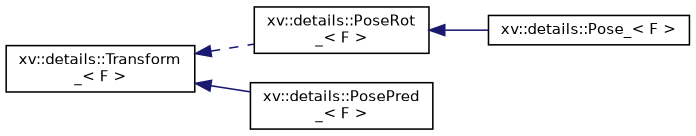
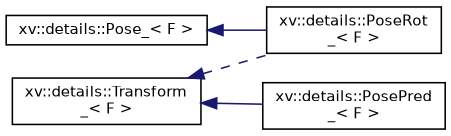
  digraph {
    rankdir=LR
    node [color=black fillcolor=white fontname=Helvetica fontsize=10 shape=record style=filled]
    edge [color=midnightblue dir=back fontname=Helvetica fontsize=10 labelfontname=Helvetica labelfontsize=10 style=solid]
    n1 [height=0.2 label="xv::details::Transform\l_\< F \>" width=0.4]
    n2 [height=0.2 label="xv::details::PoseRot\l_\< F \>" width=0.4]
    n3 [height=0.2 label="xv::details::PosePred\l_\< F \>" width=0.4]
    n4 [height=0.2 label="xv::details::Pose_\< F \>" width=0.4]
    n1 -> n2 [style=dashed]
    n1 -> n3
-   n2 -> n4
+   n4 -> n2
  }
